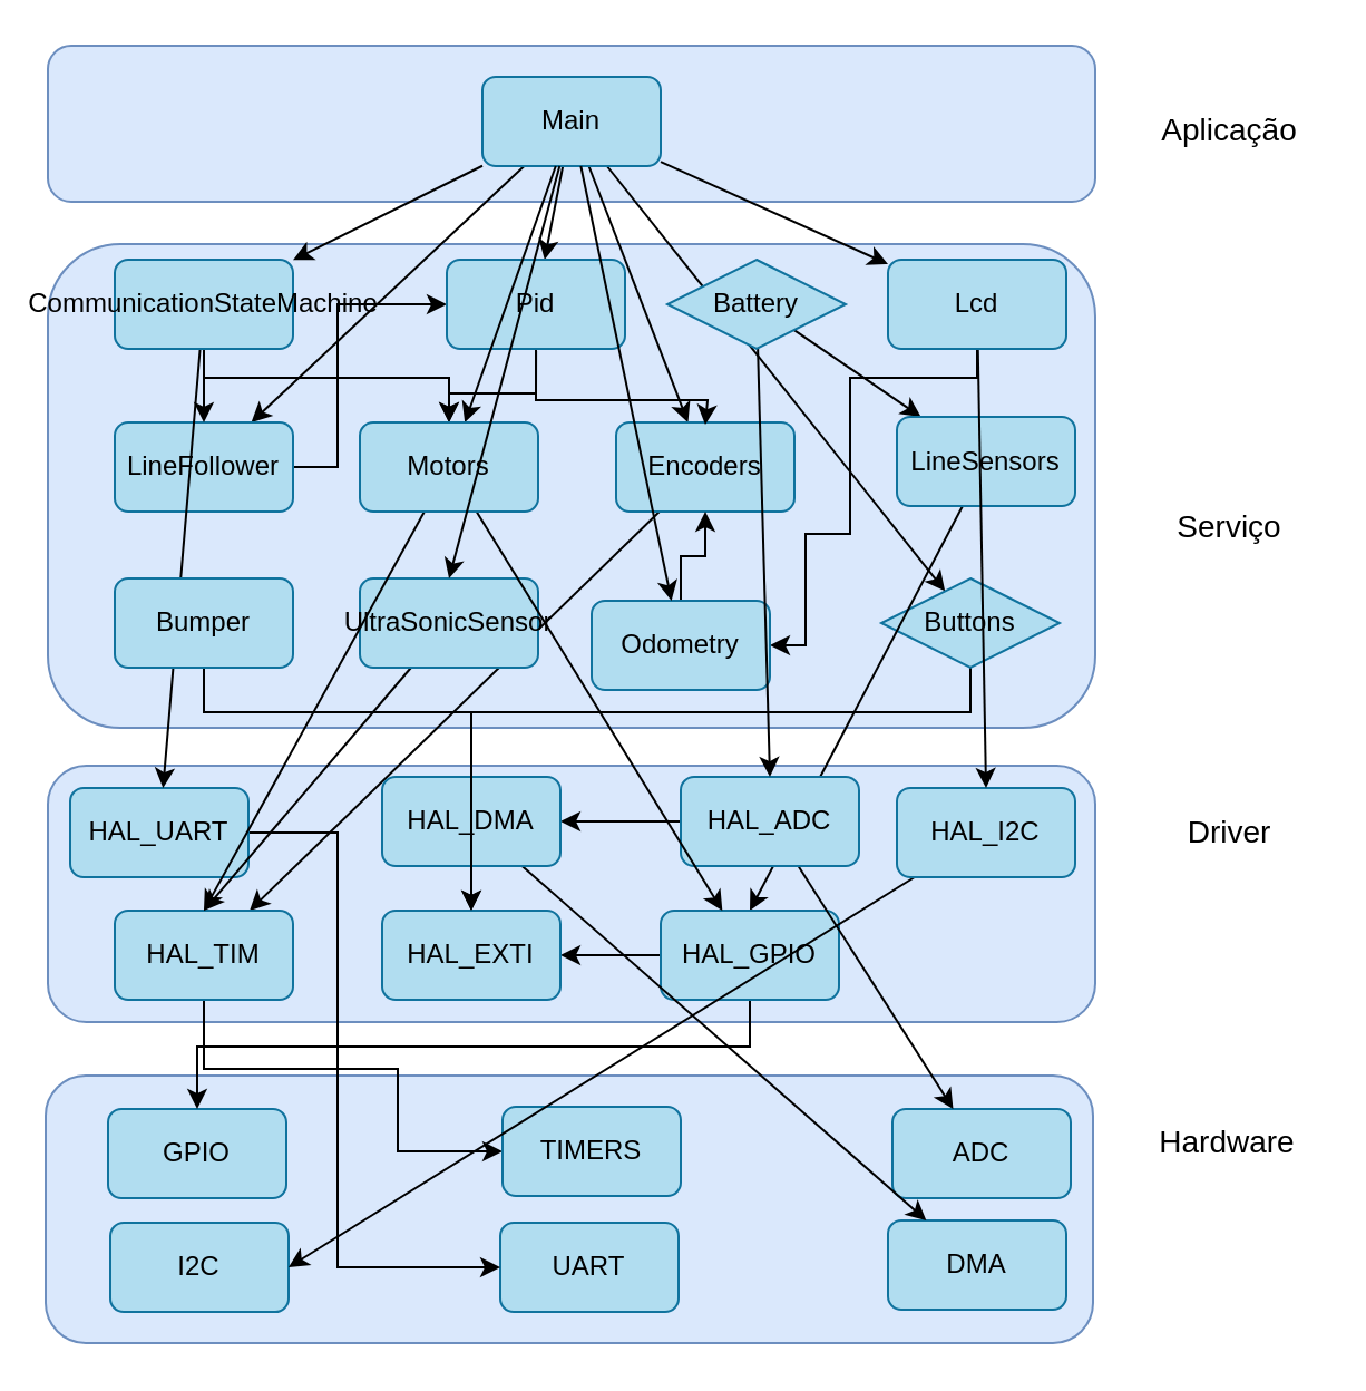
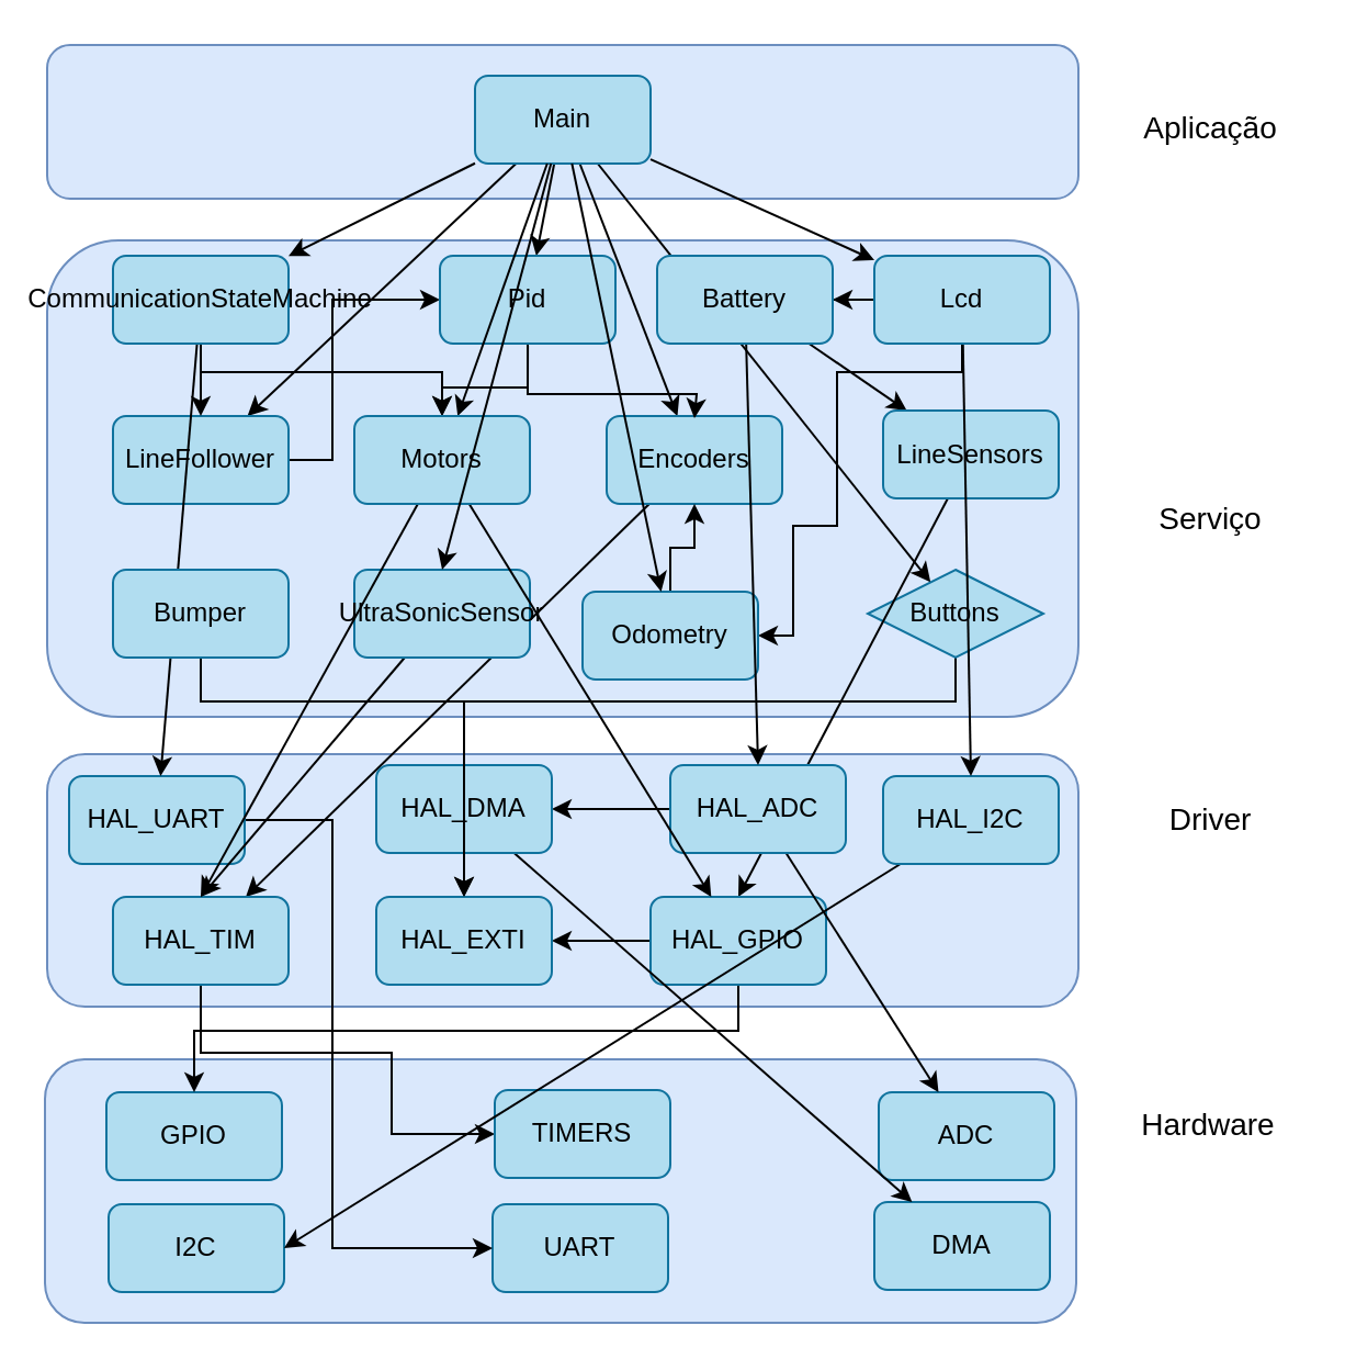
  <mxCell id="0" />
  <mxCell id="1" parent="0" />
  <mxCell id="2" value="" style="group" parent="1" vertex="1" connectable="0"><mxGeometry x="20" y="482" width="570" height="120" as="geometry" /></mxCell>
  <mxCell id="3" value="&lt;font style=&quot;font-size: 14px;&quot;&gt;Hardware&lt;/font&gt;" style="text;html=1;align=center;verticalAlign=middle;resizable=0;points=[];autosize=1;strokeColor=none;fillColor=none;" parent="2" vertex="1"><mxGeometry x="490" y="15" width="80" height="30" as="geometry" /></mxCell>
  <mxCell id="4" value="" style="rounded=1;whiteSpace=wrap;html=1;fillColor=#dae8fc;strokeColor=#6c8ebf;" parent="2" vertex="1"><mxGeometry width="470" height="120" as="geometry" /></mxCell>
  <mxCell id="5" value="GPIO" style="rounded=1;whiteSpace=wrap;html=1;fillColor=#b1ddf0;strokeColor=#10739e;" parent="2" vertex="1"><mxGeometry x="28" y="15" width="80" height="40" as="geometry" /></mxCell>
  <mxCell id="6" value="I2C" style="rounded=1;whiteSpace=wrap;html=1;fillColor=#b1ddf0;strokeColor=#10739e;" parent="2" vertex="1"><mxGeometry x="29" y="66" width="80" height="40" as="geometry" /></mxCell>
  <mxCell id="7" value="UART" style="rounded=1;whiteSpace=wrap;html=1;fillColor=#b1ddf0;strokeColor=#10739e;" parent="2" vertex="1"><mxGeometry x="204" y="66" width="80" height="40" as="geometry" /></mxCell>
  <mxCell id="8" value="ADC" style="rounded=1;whiteSpace=wrap;html=1;fillColor=#b1ddf0;strokeColor=#10739e;" parent="2" vertex="1"><mxGeometry x="380" y="15" width="80" height="40" as="geometry" /></mxCell>
  <mxCell id="9" value="" style="rounded=1;whiteSpace=wrap;html=1;fillColor=#dae8fc;strokeColor=#6c8ebf;" parent="1" vertex="1"><mxGeometry x="21" y="109" width="470" height="217" as="geometry" /></mxCell>
  <mxCell id="10" value="" style="rounded=1;whiteSpace=wrap;html=1;fillColor=#dae8fc;strokeColor=#6c8ebf;" parent="1" vertex="1"><mxGeometry x="21" y="20" width="470" height="70" as="geometry" /></mxCell>
  <mxCell id="11" value="" style="rounded=1;whiteSpace=wrap;html=1;fillColor=#dae8fc;strokeColor=#6c8ebf;" parent="1" vertex="1"><mxGeometry x="21" y="343" width="470" height="115" as="geometry" /></mxCell>
  <mxCell id="12" value="&lt;font style=&quot;font-size: 14px;&quot;&gt;Aplicação&lt;/font&gt;" style="text;html=1;align=center;verticalAlign=middle;resizable=0;points=[];autosize=1;strokeColor=none;fillColor=none;" parent="1" vertex="1"><mxGeometry x="511" y="43" width="80" height="30" as="geometry" /></mxCell>
  <mxCell id="13" value="&lt;font style=&quot;font-size: 14px;&quot;&gt;Driver&lt;/font&gt;" style="text;html=1;align=center;verticalAlign=middle;resizable=0;points=[];autosize=1;strokeColor=none;fillColor=none;" parent="1" vertex="1"><mxGeometry x="521" y="358" width="60" height="30" as="geometry" /></mxCell>
  <mxCell id="14" style="rounded=0;orthogonalLoop=1;jettySize=auto;html=1;" parent="1" source="21" target="23" edge="1"><mxGeometry relative="1" as="geometry" /></mxCell>
  <mxCell id="15" style="rounded=0;orthogonalLoop=1;jettySize=auto;html=1;" parent="1" source="21" target="62" edge="1"><mxGeometry relative="1" as="geometry" /></mxCell>
  <mxCell id="16" style="rounded=0;orthogonalLoop=1;jettySize=auto;html=1;" parent="1" source="21" target="26" edge="1"><mxGeometry relative="1" as="geometry" /></mxCell>
  <mxCell id="17" style="rounded=0;orthogonalLoop=1;jettySize=auto;html=1;" parent="1" source="70" target="28" edge="1"><mxGeometry relative="1" as="geometry" /></mxCell>
  <mxCell id="18" style="rounded=0;orthogonalLoop=1;jettySize=auto;html=1;" parent="1" source="21" target="56" edge="1"><mxGeometry relative="1" as="geometry" /></mxCell>
  <mxCell id="19" style="rounded=0;orthogonalLoop=1;jettySize=auto;html=1;" parent="1" source="21" target="30" edge="1"><mxGeometry relative="1" as="geometry" /></mxCell>
  <mxCell id="20" style="rounded=0;orthogonalLoop=1;jettySize=auto;html=1;" parent="1" source="21" target="51" edge="1"><mxGeometry relative="1" as="geometry" /></mxCell>
  <mxCell id="21" value="Main" style="rounded=1;whiteSpace=wrap;html=1;fillColor=#b1ddf0;strokeColor=#10739e;" parent="1" vertex="1"><mxGeometry x="216" y="34" width="80" height="40" as="geometry" /></mxCell>
  <mxCell id="22" style="edgeStyle=orthogonalEdgeStyle;rounded=0;orthogonalLoop=1;jettySize=auto;html=1;entryX=0;entryY=0.5;entryDx=0;entryDy=0;" parent="1" source="23" target="56" edge="1"><mxGeometry relative="1" as="geometry"><Array as="points"><mxPoint x="151" y="209" /><mxPoint x="151" y="136" /></Array></mxGeometry></mxCell>
  <mxCell id="23" value="LineFollower" style="rounded=1;whiteSpace=wrap;html=1;fillColor=#b1ddf0;strokeColor=#10739e;" parent="1" vertex="1"><mxGeometry x="51" y="189" width="80" height="40" as="geometry" /></mxCell>
  <mxCell id="24" value="&lt;font style=&quot;font-size: 14px;&quot;&gt;Serviço&lt;/font&gt;" style="text;html=1;align=center;verticalAlign=middle;resizable=0;points=[];autosize=1;strokeColor=none;fillColor=none;" parent="1" vertex="1"><mxGeometry x="516" y="221" width="70" height="30" as="geometry" /></mxCell>
  <mxCell id="25" style="edgeStyle=orthogonalEdgeStyle;rounded=0;orthogonalLoop=1;jettySize=auto;html=1;entryX=0.5;entryY=0;entryDx=0;entryDy=0;" parent="1" source="26" target="40" edge="1"><mxGeometry relative="1" as="geometry"><Array as="points"><mxPoint x="435" y="319" /><mxPoint x="211" y="319" /></Array></mxGeometry></mxCell>
  <mxCell id="26" value="Buttons" style="rhombus;whiteSpace=wrap;html=1;fillColor=#b1ddf0;strokeColor=#10739e;" parent="1" vertex="1"><mxGeometry x="395" y="259" width="80" height="40" as="geometry" /></mxCell>
  <mxCell id="27" style="rounded=0;orthogonalLoop=1;jettySize=auto;html=1;entryX=0.5;entryY=0;entryDx=0;entryDy=0;" parent="1" source="28" target="33" edge="1"><mxGeometry relative="1" as="geometry" /></mxCell>
  <mxCell id="28" value="LineSensors" style="rounded=1;whiteSpace=wrap;html=1;fillColor=#b1ddf0;strokeColor=#10739e;" parent="1" vertex="1"><mxGeometry x="402" y="186.5" width="80" height="40" as="geometry" /></mxCell>
  <mxCell id="29" style="rounded=0;orthogonalLoop=1;jettySize=auto;html=1;" parent="1" source="30" target="35" edge="1"><mxGeometry relative="1" as="geometry" /></mxCell>
  <mxCell id="30" value="Encoders" style="rounded=1;whiteSpace=wrap;html=1;fillColor=#b1ddf0;strokeColor=#10739e;" parent="1" vertex="1"><mxGeometry x="276" y="189" width="80" height="40" as="geometry" /></mxCell>
  <mxCell id="31" style="edgeStyle=orthogonalEdgeStyle;rounded=0;orthogonalLoop=1;jettySize=auto;html=1;" parent="1" source="33" target="40" edge="1"><mxGeometry relative="1" as="geometry" /></mxCell>
  <mxCell id="32" style="edgeStyle=orthogonalEdgeStyle;rounded=0;orthogonalLoop=1;jettySize=auto;html=1;" parent="1" source="33" target="5" edge="1"><mxGeometry relative="1" as="geometry"><Array as="points"><mxPoint x="336" y="469" /><mxPoint x="88" y="469" /></Array></mxGeometry></mxCell>
  <mxCell id="33" value="HAL_GPIO" style="rounded=1;whiteSpace=wrap;html=1;fillColor=#b1ddf0;strokeColor=#10739e;" parent="1" vertex="1"><mxGeometry x="296" y="408" width="80" height="40" as="geometry" /></mxCell>
  <mxCell id="34" style="edgeStyle=orthogonalEdgeStyle;rounded=0;orthogonalLoop=1;jettySize=auto;html=1;entryX=0;entryY=0.5;entryDx=0;entryDy=0;" parent="1" source="35" target="41" edge="1"><mxGeometry relative="1" as="geometry"><Array as="points"><mxPoint x="91" y="479" /><mxPoint x="178" y="479" /><mxPoint x="178" y="516" /></Array></mxGeometry></mxCell>
  <mxCell id="35" value="HAL_TIM" style="rounded=1;whiteSpace=wrap;html=1;fillColor=#b1ddf0;strokeColor=#10739e;" parent="1" vertex="1"><mxGeometry x="51" y="408" width="80" height="40" as="geometry" /></mxCell>
  <mxCell id="36" value="" style="edgeStyle=orthogonalEdgeStyle;rounded=0;orthogonalLoop=1;jettySize=auto;html=1;" parent="1" source="38" target="43" edge="1"><mxGeometry relative="1" as="geometry" /></mxCell>
  <mxCell id="37" style="rounded=0;orthogonalLoop=1;jettySize=auto;html=1;" parent="1" source="38" target="8" edge="1"><mxGeometry relative="1" as="geometry" /></mxCell>
  <mxCell id="38" value="HAL_ADC" style="rounded=1;whiteSpace=wrap;html=1;fillColor=#b1ddf0;strokeColor=#10739e;" parent="1" vertex="1"><mxGeometry x="305" y="348" width="80" height="40" as="geometry" /></mxCell>
  <mxCell id="39" value="DMA" style="rounded=1;whiteSpace=wrap;html=1;fillColor=#b1ddf0;strokeColor=#10739e;" parent="1" vertex="1"><mxGeometry x="398" y="547" width="80" height="40" as="geometry" /></mxCell>
  <mxCell id="40" value="HAL_EXTI" style="rounded=1;whiteSpace=wrap;html=1;fillColor=#b1ddf0;strokeColor=#10739e;" parent="1" vertex="1"><mxGeometry x="171" y="408" width="80" height="40" as="geometry" /></mxCell>
  <mxCell id="41" value="TIMERS" style="rounded=1;whiteSpace=wrap;html=1;fillColor=#b1ddf0;strokeColor=#10739e;" parent="1" vertex="1"><mxGeometry x="225" y="496" width="80" height="40" as="geometry" /></mxCell>
  <mxCell id="42" style="rounded=0;orthogonalLoop=1;jettySize=auto;html=1;" parent="1" source="43" target="39" edge="1"><mxGeometry relative="1" as="geometry" /></mxCell>
  <mxCell id="43" value="HAL_DMA" style="rounded=1;whiteSpace=wrap;html=1;fillColor=#b1ddf0;strokeColor=#10739e;" parent="1" vertex="1"><mxGeometry x="171" y="348" width="80" height="40" as="geometry" /></mxCell>
  <mxCell id="44" style="rounded=0;orthogonalLoop=1;jettySize=auto;html=1;entryX=1;entryY=0.5;entryDx=0;entryDy=0;" parent="1" source="45" target="6" edge="1"><mxGeometry relative="1" as="geometry" /></mxCell>
  <mxCell id="45" value="HAL_I2C" style="rounded=1;whiteSpace=wrap;html=1;fillColor=#b1ddf0;strokeColor=#10739e;" parent="1" vertex="1"><mxGeometry x="402" y="353" width="80" height="40" as="geometry" /></mxCell>
  <mxCell id="46" style="edgeStyle=orthogonalEdgeStyle;rounded=0;orthogonalLoop=1;jettySize=auto;html=1;entryX=0;entryY=0.5;entryDx=0;entryDy=0;" parent="1" source="47" target="7" edge="1"><mxGeometry relative="1" as="geometry"><Array as="points"><mxPoint x="151" y="373" /><mxPoint x="151" y="568" /></Array></mxGeometry></mxCell>
  <mxCell id="47" value="&lt;div&gt;HAL_UART&lt;/div&gt;" style="rounded=1;whiteSpace=wrap;html=1;fillColor=#b1ddf0;strokeColor=#10739e;" parent="1" vertex="1"><mxGeometry x="31" y="353" width="80" height="40" as="geometry" /></mxCell>
  <mxCell id="48" style="edgeStyle=orthogonalEdgeStyle;rounded=0;orthogonalLoop=1;jettySize=auto;html=1;entryX=1;entryY=0.5;entryDx=0;entryDy=0;" parent="1" source="51" target="53" edge="1"><mxGeometry relative="1" as="geometry"><Array as="points"><mxPoint x="438" y="169" /><mxPoint x="381" y="169" /><mxPoint x="381" y="239" /><mxPoint x="361" y="239" /><mxPoint x="361" y="289" /></Array></mxGeometry></mxCell>
+ <mxCell id="49" style="edgeStyle=orthogonalEdgeStyle;rounded=0;orthogonalLoop=1;jettySize=auto;html=1;entryX=1;entryY=0.5;entryDx=0;entryDy=0;" parent="1" source="51" target="70" edge="1"><mxGeometry relative="1" as="geometry" /></mxCell>
  <mxCell id="50" style="rounded=0;orthogonalLoop=1;jettySize=auto;html=1;entryX=0.5;entryY=0;entryDx=0;entryDy=0;" parent="1" source="51" target="45" edge="1"><mxGeometry relative="1" as="geometry" /></mxCell>
  <mxCell id="51" value="Lcd" style="rounded=1;whiteSpace=wrap;html=1;fillColor=#b1ddf0;strokeColor=#10739e;" parent="1" vertex="1"><mxGeometry x="398" y="116" width="80" height="40" as="geometry" /></mxCell>
  <mxCell id="52" style="edgeStyle=orthogonalEdgeStyle;rounded=0;orthogonalLoop=1;jettySize=auto;html=1;entryX=0.5;entryY=1;entryDx=0;entryDy=0;" parent="1" source="53" target="30" edge="1"><mxGeometry relative="1" as="geometry" /></mxCell>
  <mxCell id="53" value="Odometry" style="rounded=1;whiteSpace=wrap;html=1;fillColor=#b1ddf0;strokeColor=#10739e;" parent="1" vertex="1"><mxGeometry x="265" y="269" width="80" height="40" as="geometry" /></mxCell>
  <mxCell id="54" style="edgeStyle=orthogonalEdgeStyle;rounded=0;orthogonalLoop=1;jettySize=auto;html=1;" parent="1" source="56" target="68" edge="1"><mxGeometry relative="1" as="geometry" /></mxCell>
  <mxCell id="55" style="edgeStyle=orthogonalEdgeStyle;rounded=0;orthogonalLoop=1;jettySize=auto;html=1;entryX=0.5;entryY=0;entryDx=0;entryDy=0;" parent="1" edge="1"><mxGeometry relative="1" as="geometry"><mxPoint x="240.048" y="157" as="sourcePoint" /><mxPoint x="316" y="190" as="targetPoint" /><Array as="points"><mxPoint x="240" y="179" /><mxPoint x="317" y="179" /><mxPoint x="317" y="190" /></Array></mxGeometry></mxCell>
  <mxCell id="56" value="Pid" style="rounded=1;whiteSpace=wrap;html=1;fillColor=#b1ddf0;strokeColor=#10739e;" parent="1" vertex="1"><mxGeometry x="200" y="116" width="80" height="40" as="geometry" /></mxCell>
  <mxCell id="57" style="rounded=0;orthogonalLoop=1;jettySize=auto;html=1;entryX=0.5;entryY=0;entryDx=0;entryDy=0;" parent="1" source="58" target="35" edge="1"><mxGeometry relative="1" as="geometry" /></mxCell>
  <mxCell id="58" value="UltraSonicSensor" style="rounded=1;whiteSpace=wrap;html=1;fillColor=#b1ddf0;strokeColor=#10739e;" parent="1" vertex="1"><mxGeometry x="161" y="259" width="80" height="40" as="geometry" /></mxCell>
  <mxCell id="59" style="edgeStyle=orthogonalEdgeStyle;rounded=0;orthogonalLoop=1;jettySize=auto;html=1;entryX=0.5;entryY=0;entryDx=0;entryDy=0;" parent="1" source="62" target="23" edge="1"><mxGeometry relative="1" as="geometry" /></mxCell>
  <mxCell id="60" style="edgeStyle=orthogonalEdgeStyle;rounded=0;orthogonalLoop=1;jettySize=auto;html=1;entryX=0.5;entryY=0;entryDx=0;entryDy=0;" parent="1" source="62" target="68" edge="1"><mxGeometry relative="1" as="geometry"><Array as="points"><mxPoint x="91" y="169" /><mxPoint x="201" y="169" /></Array></mxGeometry></mxCell>
  <mxCell id="61" style="rounded=0;orthogonalLoop=1;jettySize=auto;html=1;" parent="1" source="62" target="47" edge="1"><mxGeometry relative="1" as="geometry" /></mxCell>
  <mxCell id="62" value="&lt;div&gt;CommunicationStateMachine&lt;/div&gt;" style="rounded=1;whiteSpace=wrap;html=1;fillColor=#b1ddf0;strokeColor=#10739e;" parent="1" vertex="1"><mxGeometry x="51" y="116" width="80" height="40" as="geometry" /></mxCell>
  <mxCell id="63" style="edgeStyle=orthogonalEdgeStyle;rounded=0;orthogonalLoop=1;jettySize=auto;html=1;entryX=0.5;entryY=0;entryDx=0;entryDy=0;" parent="1" source="64" target="40" edge="1"><mxGeometry relative="1" as="geometry"><Array as="points"><mxPoint x="91" y="319" /><mxPoint x="211" y="319" /></Array></mxGeometry></mxCell>
  <mxCell id="64" value="Bumper" style="rounded=1;whiteSpace=wrap;html=1;fillColor=#b1ddf0;strokeColor=#10739e;" parent="1" vertex="1"><mxGeometry x="51" y="259" width="80" height="40" as="geometry" /></mxCell>
  <mxCell id="65" value="" style="rounded=0;orthogonalLoop=1;jettySize=auto;html=1;" parent="1" source="21" target="68" edge="1"><mxGeometry relative="1" as="geometry"><mxPoint x="251" y="108" as="sourcePoint" /><mxPoint x="206" y="269" as="targetPoint" /></mxGeometry></mxCell>
  <mxCell id="66" style="rounded=0;orthogonalLoop=1;jettySize=auto;html=1;entryX=0.5;entryY=0;entryDx=0;entryDy=0;" parent="1" source="68" target="35" edge="1"><mxGeometry relative="1" as="geometry" /></mxCell>
  <mxCell id="67" style="rounded=0;orthogonalLoop=1;jettySize=auto;html=1;" parent="1" source="68" target="33" edge="1"><mxGeometry relative="1" as="geometry" /></mxCell>
  <mxCell id="68" value="Motors" style="rounded=1;whiteSpace=wrap;html=1;fillColor=#b1ddf0;strokeColor=#10739e;" parent="1" vertex="1"><mxGeometry x="161" y="189" width="80" height="40" as="geometry" /></mxCell>
  <mxCell id="69" style="rounded=0;orthogonalLoop=1;jettySize=auto;html=1;entryX=0.5;entryY=0;entryDx=0;entryDy=0;" parent="1" source="70" target="38" edge="1"><mxGeometry relative="1" as="geometry" /></mxCell>
- <mxCell id="70" value="Battery" style="rhombus;whiteSpace=wrap;html=1;fillColor=#b1ddf0;strokeColor=#10739e;" parent="1" vertex="1"><mxGeometry x="299" y="116" width="80" height="40" as="geometry" /></mxCell>
+ <mxCell id="70" value="Battery" style="rounded=1;whiteSpace=wrap;html=1;fillColor=#b1ddf0;strokeColor=#10739e;" parent="1" vertex="1"><mxGeometry x="299" y="116" width="80" height="40" as="geometry" /></mxCell>
  <mxCell id="71" style="rounded=0;orthogonalLoop=1;jettySize=auto;html=1;entryX=0.5;entryY=0;entryDx=0;entryDy=0;" parent="1" source="21" target="58" edge="1"><mxGeometry relative="1" as="geometry" /></mxCell>
  <mxCell id="72" style="rounded=0;orthogonalLoop=1;jettySize=auto;html=1;" parent="1" source="21" target="53" edge="1"><mxGeometry relative="1" as="geometry" /></mxCell>
